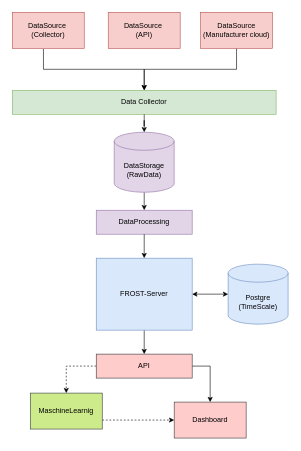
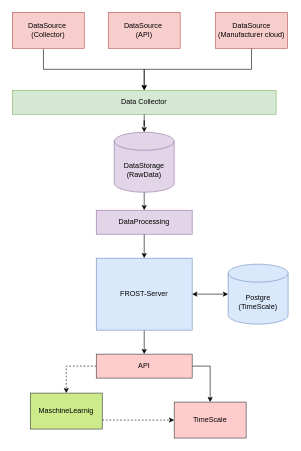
  <mxCell id="0" />
  <mxCell id="1" parent="0" />
  <mxCell id="2" value="" style="edgeStyle=orthogonalEdgeStyle;rounded=0;orthogonalLoop=1;jettySize=auto;html=1;exitX=1;exitY=0.5;exitDx=0;exitDy=0;" parent="1" source="22" target="11" edge="1"><mxGeometry relative="1" as="geometry"><mxPoint x="450" y="700" as="sourcePoint" /></mxGeometry></mxCell>
  <mxCell id="3" style="edgeStyle=orthogonalEdgeStyle;rounded=0;orthogonalLoop=1;jettySize=auto;html=1;exitX=0;exitY=0.5;exitDx=0;exitDy=0;entryX=0.5;entryY=0;entryDx=0;entryDy=0;dashed=1;" parent="1" source="22" target="13" edge="1"><mxGeometry relative="1" as="geometry" /></mxCell>
  <mxCell id="4" style="edgeStyle=orthogonalEdgeStyle;rounded=0;orthogonalLoop=1;jettySize=auto;html=1;entryX=0.5;entryY=0;entryDx=0;entryDy=0;exitX=0.5;exitY=1;exitDx=0;exitDy=0;" edge="1" parent="1" source="5" target="22"><mxGeometry relative="1" as="geometry"><Array as="points"><mxPoint x="240" y="550" /><mxPoint x="240" y="550" /></Array></mxGeometry></mxCell>
  <mxCell id="5" value="FROST-Server" style="rounded=0;whiteSpace=wrap;html=1;fillColor=#dae8fc;strokeColor=#6c8ebf;" parent="1" vertex="1"><mxGeometry x="160" y="430" width="160" height="120" as="geometry" /></mxCell>
  <mxCell id="6" style="edgeStyle=orthogonalEdgeStyle;rounded=0;orthogonalLoop=1;jettySize=auto;html=1;exitX=0.5;exitY=1;exitDx=0;exitDy=0;entryX=0.5;entryY=0;entryDx=0;entryDy=0;" parent="1" source="7" target="20" edge="1"><mxGeometry relative="1" as="geometry" /></mxCell>
- <mxCell id="7" value="DataSource (Manufacturer cloud)" style="rounded=0;whiteSpace=wrap;html=1;fillColor=#f8cecc;strokeColor=#b85450;" parent="1" vertex="1"><mxGeometry x="334" y="20" width="120" height="60" as="geometry" /></mxCell>
+ <mxCell id="7" value="DataSource (Manufacturer cloud)" style="rounded=0;whiteSpace=wrap;html=1;fillColor=#f8cecc;strokeColor=#b85450;" parent="1" vertex="1"><mxGeometry x="359" y="20" width="120" height="60" as="geometry" /></mxCell>
  <mxCell id="8" value="DataSource&amp;nbsp;&lt;div&gt;(API)&lt;/div&gt;" style="rounded=0;whiteSpace=wrap;html=1;fillColor=#f8cecc;strokeColor=#b85450;" parent="1" vertex="1"><mxGeometry x="180" y="20" width="120" height="60" as="geometry" /></mxCell>
  <mxCell id="9" style="edgeStyle=orthogonalEdgeStyle;rounded=0;orthogonalLoop=1;jettySize=auto;html=1;exitX=0.433;exitY=1.017;exitDx=0;exitDy=0;entryX=0.5;entryY=0;entryDx=0;entryDy=0;exitPerimeter=0;" parent="1" source="10" target="20" edge="1"><mxGeometry relative="1" as="geometry"><mxPoint x="160" y="160" as="targetPoint" /></mxGeometry></mxCell>
  <mxCell id="10" value="DataSource&amp;nbsp;&lt;div&gt;(Collector)&lt;/div&gt;" style="rounded=0;whiteSpace=wrap;html=1;fillColor=#f8cecc;strokeColor=#b85450;" parent="1" vertex="1"><mxGeometry x="20" y="20" width="120" height="60" as="geometry" /></mxCell>
- <mxCell id="11" value="Dashboard" style="rounded=0;whiteSpace=wrap;html=1;fillColor=#ffcccc;strokeColor=#36393d;" parent="1" vertex="1"><mxGeometry x="290" y="670" width="120" height="60" as="geometry" /></mxCell>
+ <mxCell id="11" value="TimeScale" style="rounded=0;whiteSpace=wrap;html=1;fillColor=#ffcccc;strokeColor=#36393d;" parent="1" vertex="1"><mxGeometry x="290" y="670" width="120" height="60" as="geometry" /></mxCell>
  <mxCell id="12" value="" style="edgeStyle=orthogonalEdgeStyle;rounded=0;orthogonalLoop=1;jettySize=auto;html=1;dashed=1;" parent="1" source="13" target="11" edge="1"><mxGeometry relative="1" as="geometry"><Array as="points"><mxPoint x="250" y="700" /><mxPoint x="250" y="700" /></Array></mxGeometry></mxCell>
  <mxCell id="13" value="MaschineLearnig" style="rounded=0;whiteSpace=wrap;html=1;fillColor=#cdeb8b;strokeColor=#36393d;" parent="1" vertex="1"><mxGeometry x="50" y="655" width="120" height="60" as="geometry" /></mxCell>
  <mxCell id="14" value="DataProcessing" style="rounded=0;whiteSpace=wrap;html=1;fillColor=#e1d5e7;strokeColor=#9673a6;" parent="1" vertex="1"><mxGeometry x="160" y="350" width="160" height="40" as="geometry" /></mxCell>
  <mxCell id="15" style="edgeStyle=orthogonalEdgeStyle;rounded=0;orthogonalLoop=1;jettySize=auto;html=1;exitX=0.5;exitY=1;exitDx=0;exitDy=0;entryX=0.5;entryY=0;entryDx=0;entryDy=0;" parent="1" source="14" target="5" edge="1"><mxGeometry relative="1" as="geometry" /></mxCell>
  <mxCell id="16" style="edgeStyle=orthogonalEdgeStyle;rounded=0;orthogonalLoop=1;jettySize=auto;html=1;exitX=0;exitY=0.5;exitDx=0;exitDy=0;exitPerimeter=0;startArrow=classic;startFill=1;" parent="1" source="17" target="5" edge="1"><mxGeometry relative="1" as="geometry" /></mxCell>
  <mxCell id="17" value="Postgre (TimeScale)" style="shape=cylinder3;whiteSpace=wrap;html=1;boundedLbl=1;backgroundOutline=1;size=15;fillColor=#dae8fc;strokeColor=#6c8ebf;" parent="1" vertex="1"><mxGeometry x="380" y="440" width="100" height="100" as="geometry" /></mxCell>
  <mxCell id="18" style="edgeStyle=orthogonalEdgeStyle;rounded=0;orthogonalLoop=1;jettySize=auto;html=1;exitX=0.5;exitY=1;exitDx=0;exitDy=0;exitPerimeter=0;entryX=0.5;entryY=0;entryDx=0;entryDy=0;" parent="1" source="19" target="14" edge="1"><mxGeometry relative="1" as="geometry" /></mxCell>
  <mxCell id="19" value="DataStorage (RawData)" style="shape=cylinder3;whiteSpace=wrap;html=1;boundedLbl=1;backgroundOutline=1;size=15;fillColor=#e1d5e7;strokeColor=#9673a6;" parent="1" vertex="1"><mxGeometry x="190" y="220" width="100" height="100" as="geometry" /></mxCell>
  <mxCell id="20" value="Data Collector" style="rounded=0;whiteSpace=wrap;html=1;fillColor=#d5e8d4;strokeColor=#82b366;" parent="1" vertex="1"><mxGeometry x="20" y="150" width="440" height="40" as="geometry" /></mxCell>
  <mxCell id="21" style="edgeStyle=orthogonalEdgeStyle;rounded=0;orthogonalLoop=1;jettySize=auto;html=1;exitX=0.5;exitY=1;exitDx=0;exitDy=0;" parent="1" source="20" target="19" edge="1"><mxGeometry relative="1" as="geometry" /></mxCell>
  <mxCell id="22" value="API" style="rounded=0;whiteSpace=wrap;html=1;fillColor=#ffcccc;strokeColor=#36393d;" vertex="1" parent="1"><mxGeometry x="160" y="590" width="160" height="40" as="geometry" /></mxCell>
